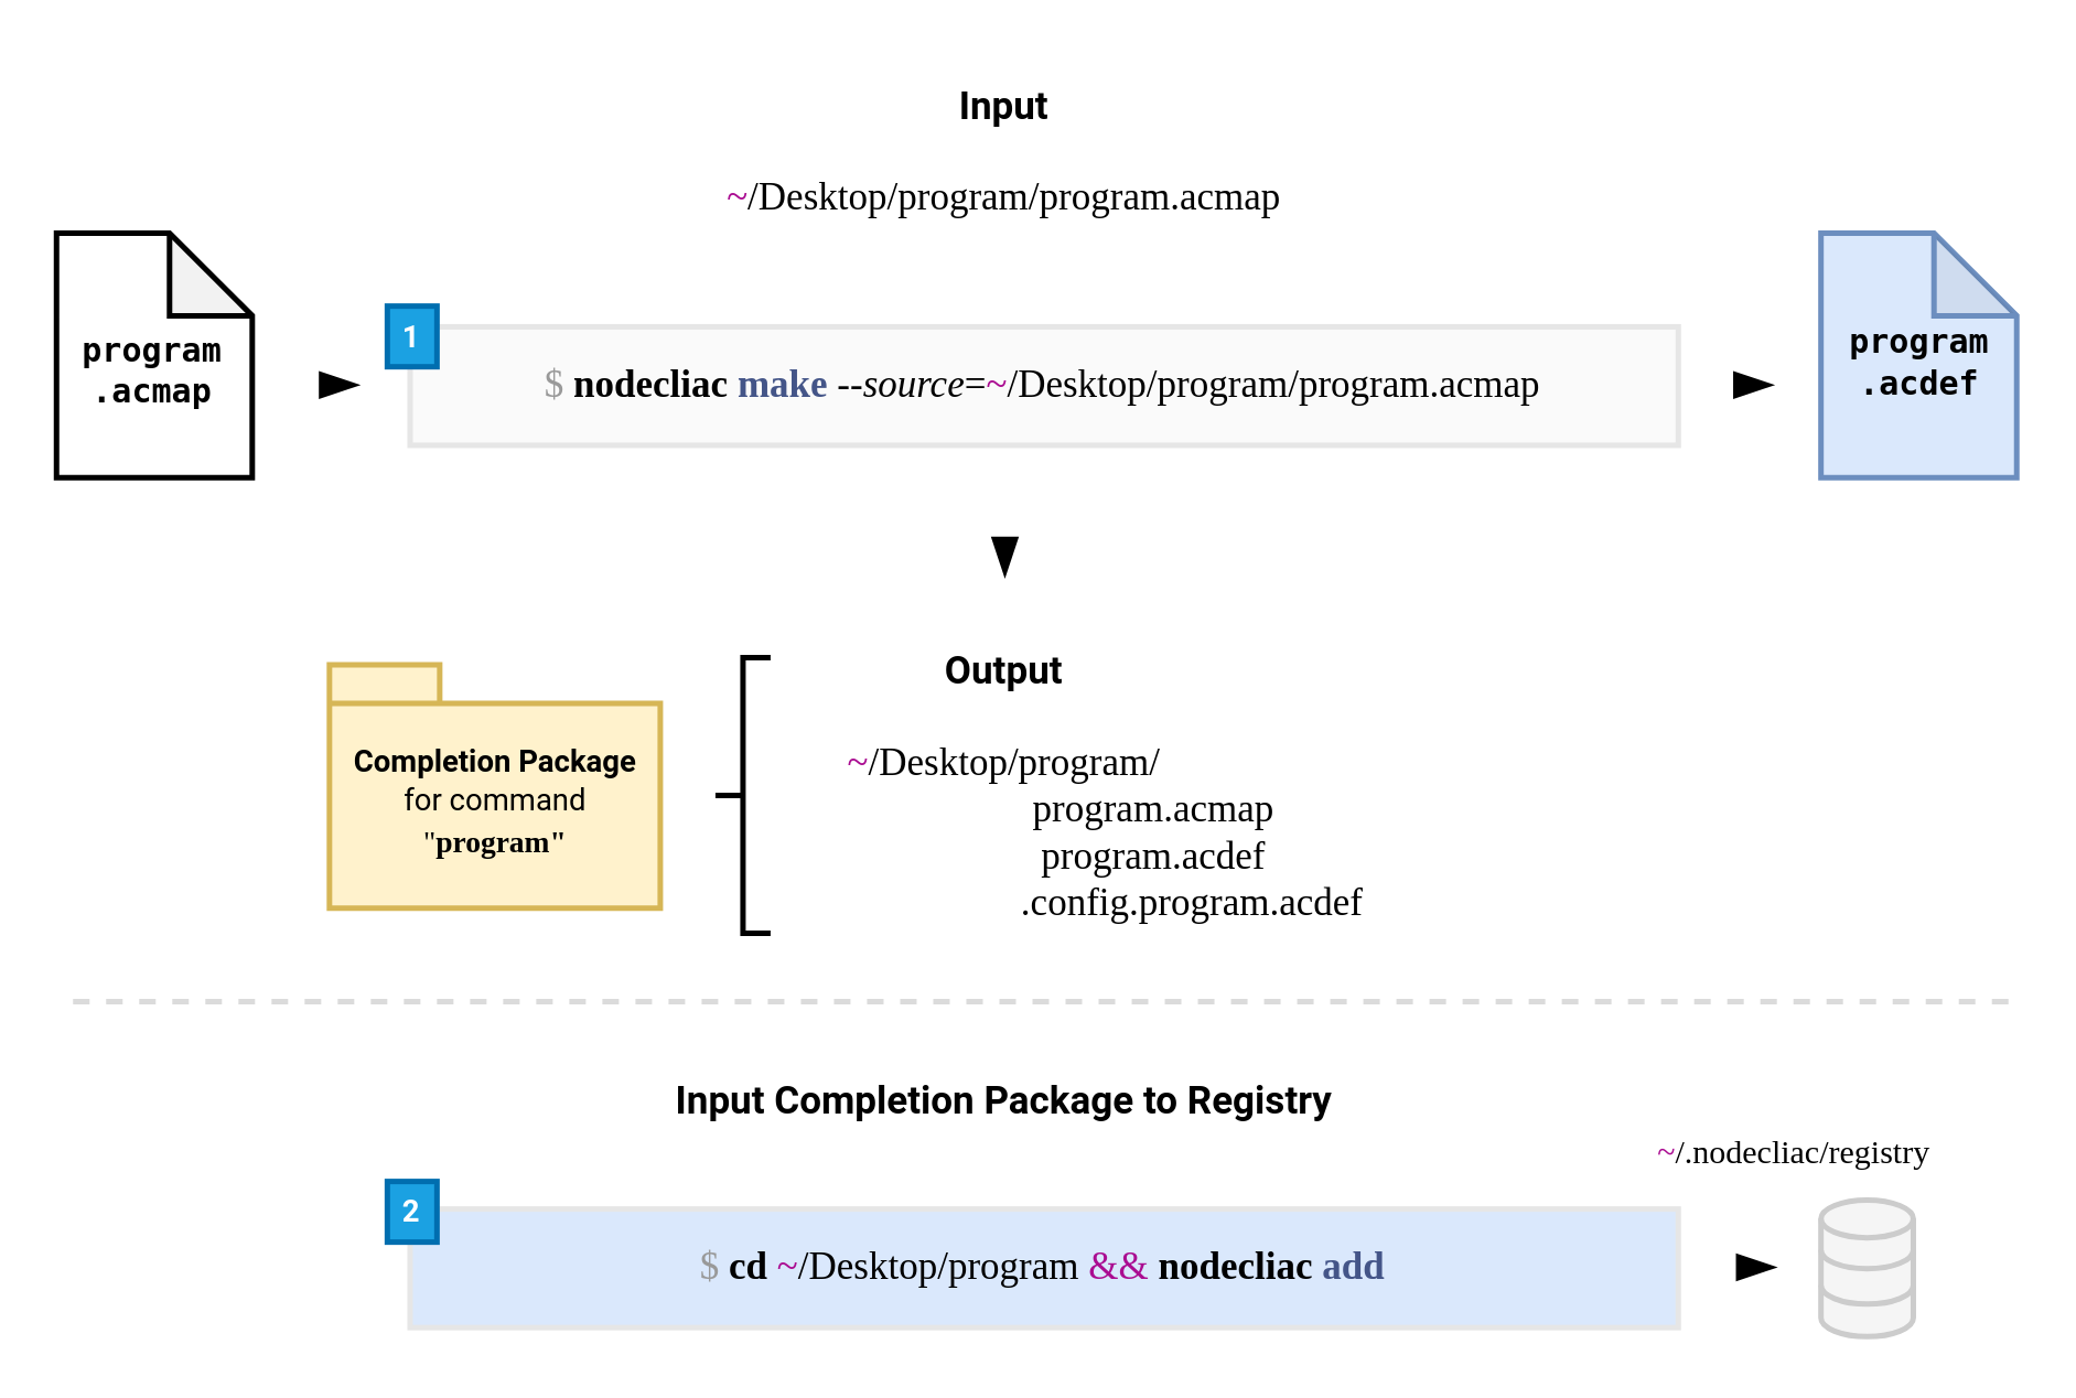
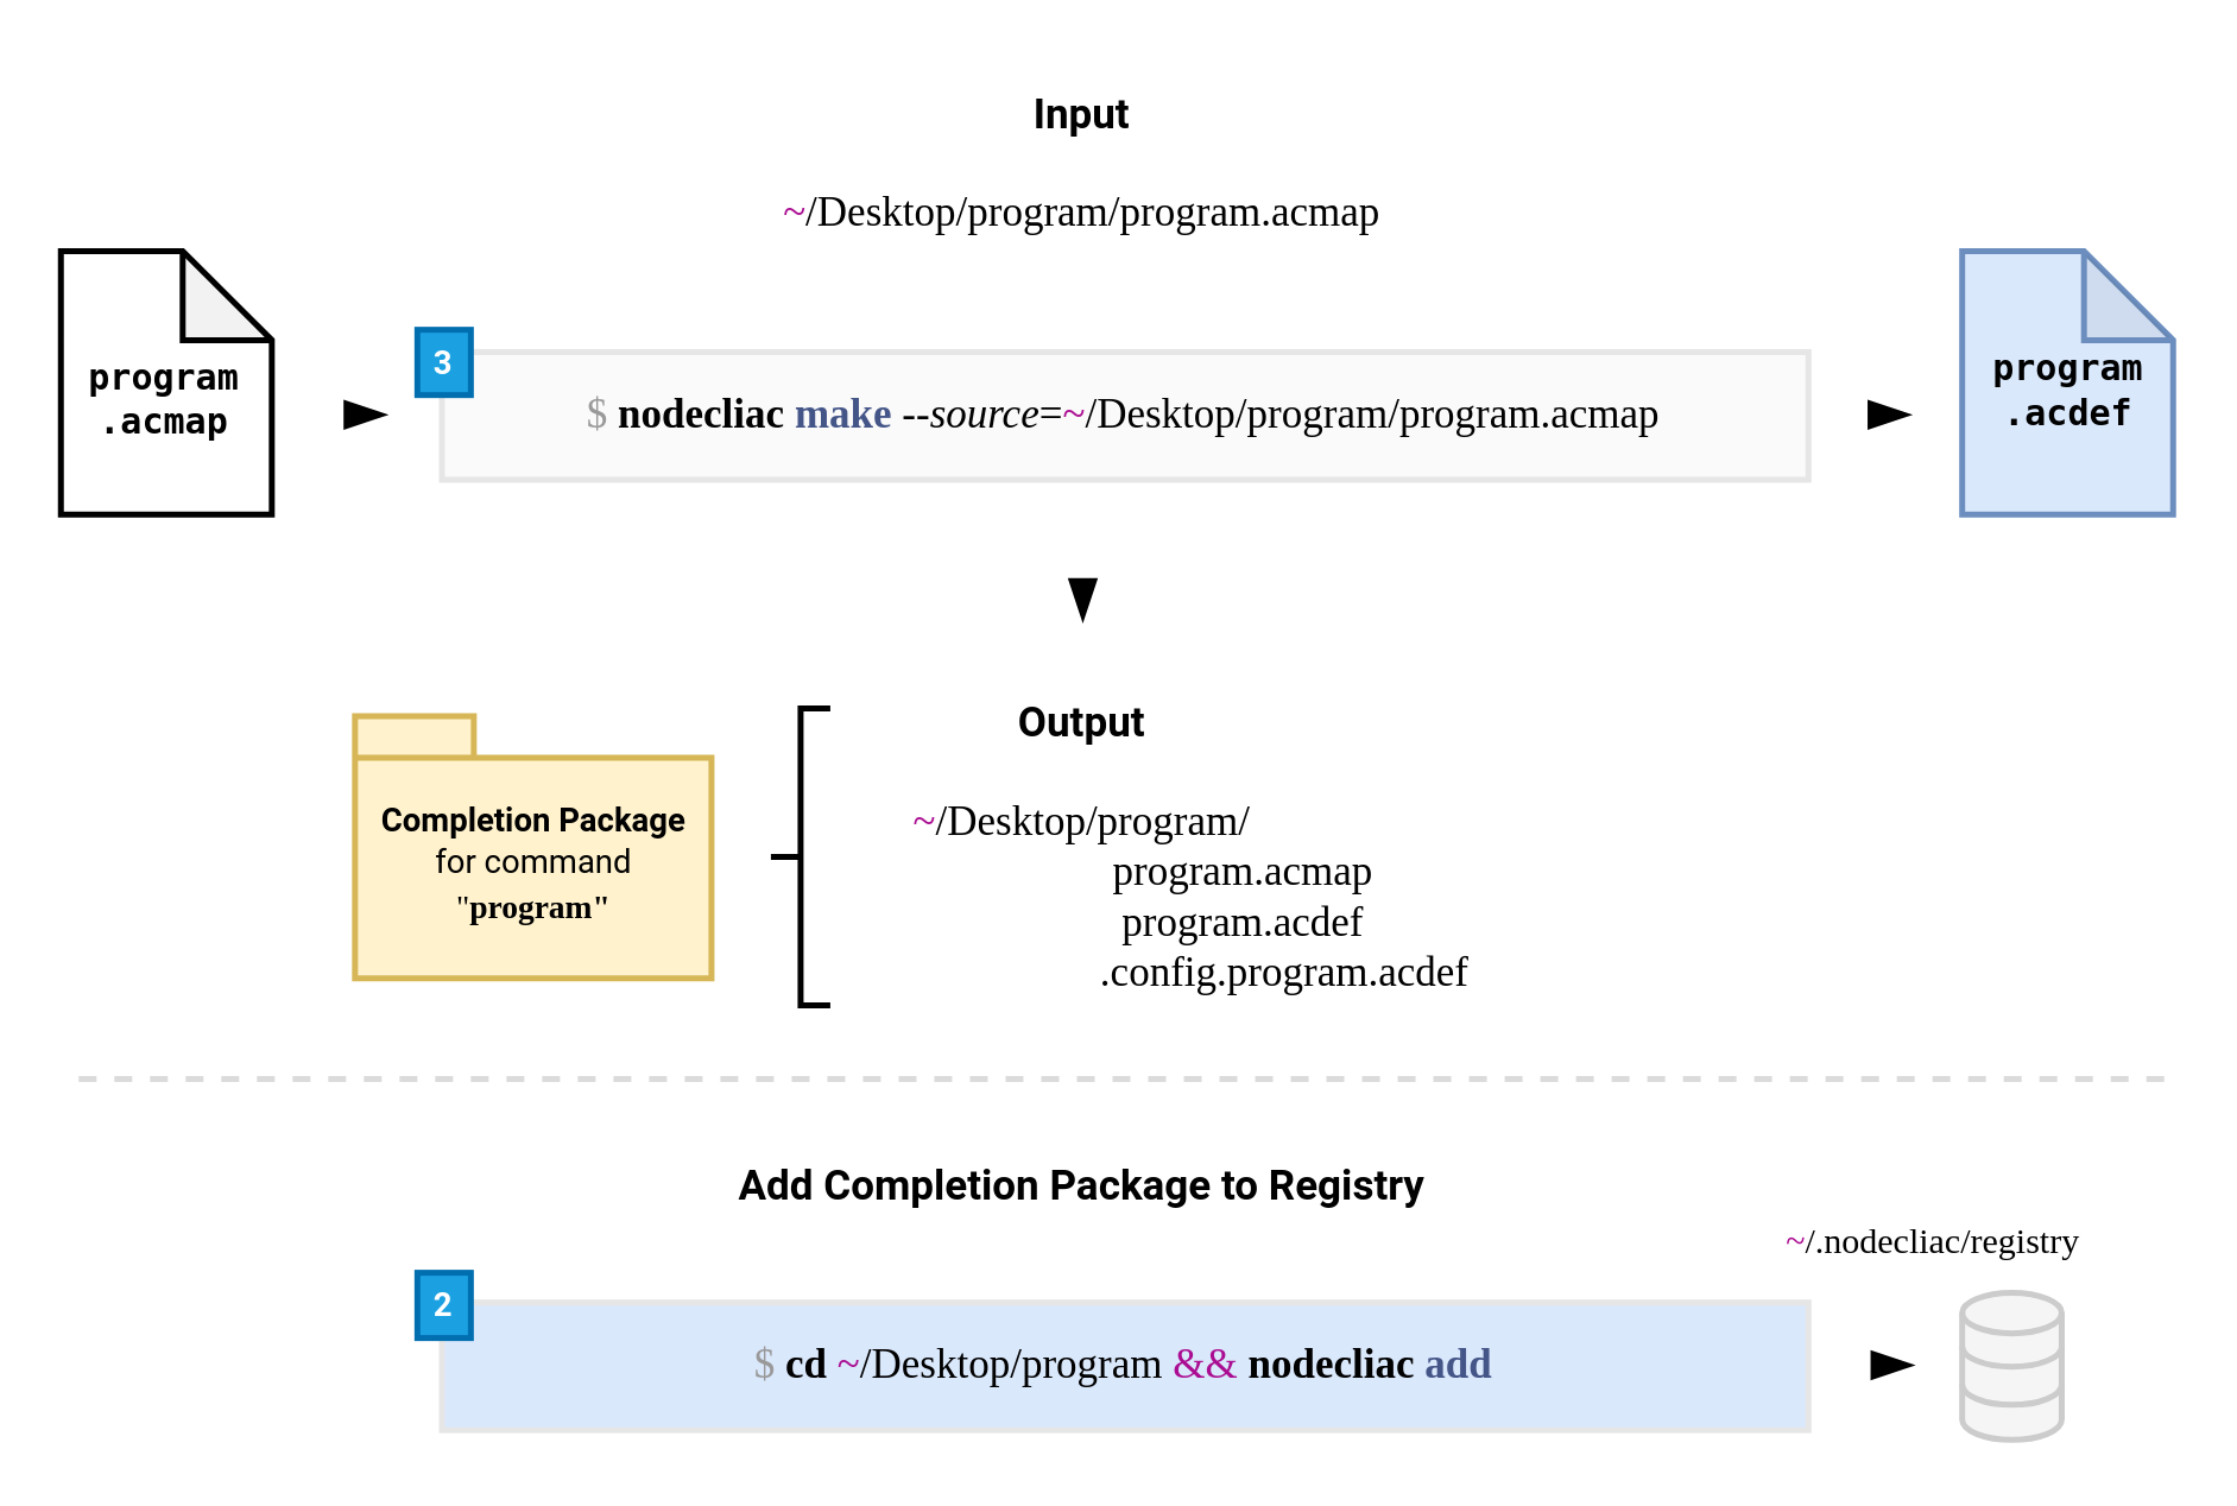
  <mxCell id="0" />
  <mxCell id="1" parent="0" />
  <mxCell id="2" value="&lt;b&gt;&lt;font face=&quot;DejaVu Sans Mono&quot;&gt;&lt;br&gt;&lt;/font&gt;&lt;/b&gt;" style="shape=note;whiteSpace=wrap;html=1;backgroundOutline=1;darkOpacity=0.05;rounded=0;shadow=0;strokeWidth=2;comic=0;" parent="1" vertex="1"><mxGeometry x="20" y="84" width="71" height="88.75" as="geometry" /></mxCell>
  <mxCell id="3" value="&lt;font style=&quot;font-size: 14px&quot; face=&quot;Consolas&quot;&gt;&lt;font face=&quot;Roboto&quot;&gt;&lt;b&gt;Output&lt;/b&gt;&lt;/font&gt;&lt;br&gt;&lt;br&gt;&lt;font color=&quot;#aa0c91&quot;&gt;~&lt;/font&gt;/Desktop/program/&lt;br&gt;&amp;nbsp; &amp;nbsp; &amp;nbsp; &amp;nbsp; &amp;nbsp; &amp;nbsp; &amp;nbsp; &amp;nbsp; &amp;nbsp; &amp;nbsp; &amp;nbsp; &amp;nbsp; &amp;nbsp; &amp;nbsp; &amp;nbsp;&amp;nbsp; program.acmap&lt;br&gt;&amp;nbsp; &amp;nbsp; &amp;nbsp; &amp;nbsp; &amp;nbsp; &amp;nbsp; &amp;nbsp; &amp;nbsp; &amp;nbsp; &amp;nbsp; &amp;nbsp; &amp;nbsp; &amp;nbsp; &amp;nbsp; &amp;nbsp;&amp;nbsp; program.acdef&lt;br&gt;&amp;nbsp; &amp;nbsp; &amp;nbsp; &amp;nbsp; &amp;nbsp; &amp;nbsp; &amp;nbsp; &amp;nbsp; &amp;nbsp; &amp;nbsp; &amp;nbsp; &amp;nbsp; &amp;nbsp; &amp;nbsp; &amp;nbsp; &amp;nbsp; &amp;nbsp; &amp;nbsp; &amp;nbsp; &amp;nbsp;.config.program.acdef&lt;/font&gt;" style="text;html=1;align=center;verticalAlign=middle;whiteSpace=wrap;rounded=0;shadow=0;glass=0;comic=0;" parent="1" vertex="1"><mxGeometry x="38" y="214.75" width="652" height="140" as="geometry" /></mxCell>
  <mxCell id="4" value="&lt;font style=&quot;font-size: 14px&quot;&gt;&lt;font color=&quot;#999999&quot;&gt;$&lt;/font&gt; &lt;b style=&quot;color: rgb(0 , 0 , 0)&quot;&gt;nodecliac&lt;/b&gt; &lt;b&gt;&lt;font color=&quot;#445588&quot;&gt;make&lt;/font&gt;&lt;/b&gt;&lt;b style=&quot;color: rgb(0 , 0 , 0)&quot;&gt;&amp;nbsp;&lt;/b&gt;&lt;span style=&quot;color: rgb(0 , 0 , 0)&quot;&gt;&lt;font&gt;&lt;i&gt;--source&lt;/i&gt;=&lt;/font&gt;&lt;/span&gt;&lt;font color=&quot;#aa0c91&quot;&gt;~&lt;/font&gt;&lt;font style=&quot;color: rgb(0 , 0 , 0)&quot;&gt;/Desktop/program/program.acmap&lt;/font&gt;&lt;/font&gt;" style="rounded=0;whiteSpace=wrap;html=1;strokeWidth=2;fillColor=#fafafa;shadow=0;strokeColor=#E6E6E6;comic=0;glass=0;fontFamily=Consolas;" parent="1" vertex="1"><mxGeometry x="148.25" y="118" width="460" height="43" as="geometry" /></mxCell>
  <mxCell id="5" value="&lt;font style=&quot;font-size: 14px&quot; face=&quot;Consolas&quot;&gt;&lt;font face=&quot;Roboto&quot;&gt;&lt;b&gt;Input&lt;/b&gt;&lt;/font&gt;&lt;br&gt;&lt;br&gt;&lt;font color=&quot;#aa0c91&quot;&gt;~&lt;/font&gt;/Desktop/program/program.acmap&lt;br&gt;&lt;/font&gt;" style="text;html=1;align=center;verticalAlign=middle;whiteSpace=wrap;rounded=0;shadow=0;glass=0;comic=0;" parent="1" vertex="1"><mxGeometry x="38" y="20" width="652" height="70" as="geometry" /></mxCell>
  <mxCell id="6" value="&lt;b&gt;&lt;font face=&quot;DejaVu Sans Mono&quot;&gt;&lt;br&gt;&lt;/font&gt;&lt;/b&gt;&lt;div&gt;&lt;b&gt;&lt;font face=&quot;DejaVu Sans Mono&quot;&gt;program&lt;/font&gt;&lt;/b&gt;&lt;/div&gt;&lt;div&gt;&lt;b&gt;&lt;font face=&quot;DejaVu Sans Mono&quot;&gt;.acmap&lt;/font&gt;&lt;/b&gt;&lt;/div&gt;" style="text;html=1;strokeColor=none;fillColor=none;align=center;verticalAlign=middle;whiteSpace=wrap;rounded=0;shadow=0;glass=0;comic=0;fontSize=12;" parent="1" vertex="1"><mxGeometry x="25" y="125" width="60" height="3" as="geometry" /></mxCell>
  <mxCell id="7" value="&lt;b&gt;&lt;font face=&quot;DejaVu Sans Mono&quot;&gt;&lt;br&gt;&lt;/font&gt;&lt;/b&gt;" style="shape=note;whiteSpace=wrap;html=1;backgroundOutline=1;darkOpacity=0.05;rounded=0;shadow=0;strokeWidth=2;comic=0;fillColor=#dae8fc;strokeColor=#6c8ebf;" parent="1" vertex="1"><mxGeometry x="660" y="84" width="71" height="88.75" as="geometry" /></mxCell>
  <mxCell id="8" value="&lt;b&gt;&lt;font face=&quot;DejaVu Sans Mono&quot;&gt;&lt;br&gt;&lt;/font&gt;&lt;/b&gt;&lt;div&gt;&lt;b&gt;&lt;font face=&quot;DejaVu Sans Mono&quot;&gt;program&lt;/font&gt;&lt;/b&gt;&lt;/div&gt;&lt;div&gt;&lt;b&gt;&lt;font face=&quot;DejaVu Sans Mono&quot;&gt;.acdef&lt;/font&gt;&lt;/b&gt;&lt;/div&gt;&lt;div&gt;&lt;b&gt;&lt;font face=&quot;DejaVu Sans Mono&quot;&gt;&lt;br&gt;&lt;/font&gt;&lt;/b&gt;&lt;/div&gt;" style="text;html=1;strokeColor=none;fillColor=none;align=center;verticalAlign=middle;whiteSpace=wrap;rounded=0;shadow=0;glass=0;comic=0;fontSize=12;" parent="1" vertex="1"><mxGeometry x="665.5" y="129.5" width="60" height="3" as="geometry" /></mxCell>
  <mxCell id="9" value="" style="strokeWidth=2;html=1;shape=mxgraph.flowchart.annotation_2;align=left;labelPosition=right;pointerEvents=1;" parent="1" vertex="1"><mxGeometry x="259" y="238" width="20" height="100" as="geometry" /></mxCell>
  <mxCell id="10" value="&lt;div&gt;&lt;font style=&quot;font-size: 11px&quot; face=&quot;Roboto&quot;&gt;Completion Package &lt;br&gt;&lt;/font&gt;&lt;/div&gt;&lt;div&gt;&lt;span style=&quot;font-weight: normal&quot;&gt;&lt;font style=&quot;font-size: 11px&quot; face=&quot;Roboto&quot;&gt;for command&lt;/font&gt;&lt;/span&gt;&lt;/div&gt;&lt;div&gt;&lt;font style=&quot;font-size: 11px&quot;&gt;&lt;span style=&quot;font-weight: normal&quot;&gt;&lt;font face=&quot;Consolas&quot;&gt;&quot;&lt;/font&gt;&lt;/span&gt;&lt;font face=&quot;Consolas&quot;&gt;program&quot;&lt;/font&gt;&lt;/font&gt;&lt;/div&gt;" style="shape=folder;fontStyle=1;spacingTop=10;tabWidth=40;tabHeight=14;tabPosition=left;html=1;fillColor=#fff2cc;strokeColor=#d6b656;strokeWidth=2;" parent="1" vertex="1"><mxGeometry x="119" y="240.63" width="120" height="88.25" as="geometry" /></mxCell>
- <mxCell id="11" value="&lt;font style=&quot;font-size: 14px&quot; face=&quot;Consolas&quot;&gt;&lt;font face=&quot;Roboto&quot;&gt;&lt;b&gt;Input Completion Package to Registry&lt;/b&gt;&lt;/font&gt;&lt;br&gt;&lt;/font&gt;" style="text;html=1;align=center;verticalAlign=middle;whiteSpace=wrap;rounded=0;shadow=0;glass=0;comic=0;" parent="1" vertex="1"><mxGeometry x="38" y="328.88" width="652" height="140" as="geometry" /></mxCell>
- <mxCell id="12" value="&lt;font style=&quot;font-size: 11px&quot; face=&quot;Roboto&quot; color=&quot;#FFFFFF&quot;&gt;1&lt;/font&gt;" style="html=1;whiteSpace=wrap;comic=0;strokeWidth=2;fontFamily=Comic Sans MS;fontStyle=1;labelBackgroundColor=none;fillColor=#1ba1e2;strokeColor=#006EAF;fontColor=#ffffff;rounded=0;" parent="1" vertex="1"><mxGeometry x="140" y="110.5" width="18" height="22" as="geometry" /></mxCell>
+ <mxCell id="11" value="&lt;font style=&quot;font-size: 14px&quot; face=&quot;Consolas&quot;&gt;&lt;font face=&quot;Roboto&quot;&gt;&lt;b&gt;Add Completion Package to Registry&lt;/b&gt;&lt;/font&gt;&lt;br&gt;&lt;/font&gt;" style="text;html=1;align=center;verticalAlign=middle;whiteSpace=wrap;rounded=0;shadow=0;glass=0;comic=0;" parent="1" vertex="1"><mxGeometry x="38" y="328.88" width="652" height="140" as="geometry" /></mxCell>
+ <mxCell id="12" value="&lt;font style=&quot;font-size: 11px&quot; face=&quot;Roboto&quot; color=&quot;#FFFFFF&quot;&gt;3&lt;/font&gt;" style="html=1;whiteSpace=wrap;comic=0;strokeWidth=2;fontFamily=Comic Sans MS;fontStyle=1;labelBackgroundColor=none;fillColor=#1ba1e2;strokeColor=#006EAF;fontColor=#ffffff;rounded=0;" parent="1" vertex="1"><mxGeometry x="140" y="110.5" width="18" height="22" as="geometry" /></mxCell>
  <mxCell id="13" value="" style="endArrow=none;dashed=1;html=1;strokeColor=#DBDBDB;strokeWidth=2;fontColor=#000000;" parent="1" edge="1"><mxGeometry width="50" height="50" relative="1" as="geometry"><mxPoint x="728" y="362.75" as="sourcePoint" /><mxPoint x="20" y="362.75" as="targetPoint" /></mxGeometry></mxCell>
  <mxCell id="14" value="&lt;font style=&quot;font-size: 14px&quot;&gt;&lt;font color=&quot;#999999&quot;&gt;$&lt;/font&gt; &lt;b style=&quot;color: rgb(0 , 0 , 0)&quot;&gt;cd &lt;/b&gt;&lt;span style=&quot;color: rgb(0 , 0 , 0)&quot;&gt;&lt;font color=&quot;#AA0C91&quot;&gt;~&lt;/font&gt;/Desktop/program &lt;font color=&quot;#AA0C91&quot;&gt;&amp;amp;&amp;amp;&lt;/font&gt;&lt;/span&gt;&lt;b style=&quot;color: rgb(0 , 0 , 0)&quot;&gt; nodecliac&lt;/b&gt;&lt;font color=&quot;#445588&quot;&gt;&lt;b&gt; &lt;/b&gt;&lt;/font&gt;&lt;b style=&quot;color: rgb(0 , 0 , 0)&quot;&gt;&lt;font color=&quot;#445588&quot;&gt;add&lt;/font&gt;&lt;/b&gt;&lt;/font&gt;" style="rounded=0;whiteSpace=wrap;html=1;strokeWidth=2;fillColor=#dae8fc;shadow=0;strokeColor=#E6E6E6;comic=0;glass=0;fontFamily=Consolas;" parent="1" vertex="1"><mxGeometry x="148.25" y="438" width="460" height="43" as="geometry" /></mxCell>
  <mxCell id="15" value="&lt;font style=&quot;font-size: 11px&quot; face=&quot;Roboto&quot; color=&quot;#FFFFFF&quot;&gt;2&lt;/font&gt;" style="html=1;whiteSpace=wrap;comic=0;strokeWidth=2;fontFamily=Comic Sans MS;fontStyle=1;labelBackgroundColor=none;fillColor=#1ba1e2;strokeColor=#006EAF;rounded=0;fontColor=#ffffff;" parent="1" vertex="1"><mxGeometry x="140" y="428" width="18" height="22" as="geometry" /></mxCell>
  <mxCell id="16" value="" style="endArrow=blockThin;html=1;strokeColor=#000000;strokeWidth=3;fontColor=#000000;endFill=1;" parent="1" edge="1"><mxGeometry width="50" height="50" relative="1" as="geometry"><mxPoint x="119" y="139.1" as="sourcePoint" /><mxPoint x="129" y="139.1" as="targetPoint" /></mxGeometry></mxCell>
  <mxCell id="17" value="" style="endArrow=blockThin;html=1;strokeColor=#000000;strokeWidth=3;fontColor=#000000;endFill=1;" parent="1" edge="1"><mxGeometry width="50" height="50" relative="1" as="geometry"><mxPoint x="632" y="139.1" as="sourcePoint" /><mxPoint x="642" y="139.1" as="targetPoint" /></mxGeometry></mxCell>
  <mxCell id="18" value="" style="endArrow=blockThin;html=1;strokeColor=#000000;strokeWidth=3;fontColor=#000000;endFill=1;" parent="1" edge="1"><mxGeometry width="50" height="50" relative="1" as="geometry"><mxPoint x="364" y="198" as="sourcePoint" /><mxPoint x="364" y="208" as="targetPoint" /></mxGeometry></mxCell>
  <mxCell id="19" value="" style="html=1;verticalLabelPosition=bottom;align=center;labelBackgroundColor=#ffffff;verticalAlign=top;strokeWidth=2;strokeColor=#CCCCCC;shadow=0;dashed=0;shape=mxgraph.ios7.icons.data;rounded=0;comic=0;fillColor=#f5f5f5;fontColor=#333333;" parent="1" vertex="1"><mxGeometry x="660" y="434.74" width="33.5" height="49.53" as="geometry" /></mxCell>
  <mxCell id="20" value="" style="endArrow=blockThin;html=1;strokeColor=#000000;strokeWidth=3;fontColor=#000000;endFill=1;" parent="1" edge="1"><mxGeometry width="50" height="50" relative="1" as="geometry"><mxPoint x="633" y="459.17" as="sourcePoint" /><mxPoint x="643" y="459.17" as="targetPoint" /></mxGeometry></mxCell>
  <mxCell id="21" value="&lt;font face=&quot;Consolas&quot;&gt;&lt;font color=&quot;#aa0c91&quot;&gt;~&lt;/font&gt;/.nodecliac/registry&lt;/font&gt;" style="text;html=1;strokeColor=none;fillColor=none;align=center;verticalAlign=middle;whiteSpace=wrap;rounded=0;shadow=0;comic=0;labelBackgroundColor=none;fontColor=#000000;" parent="1" vertex="1"><mxGeometry x="570.25" y="408" width="160.75" height="20" as="geometry" /></mxCell>
